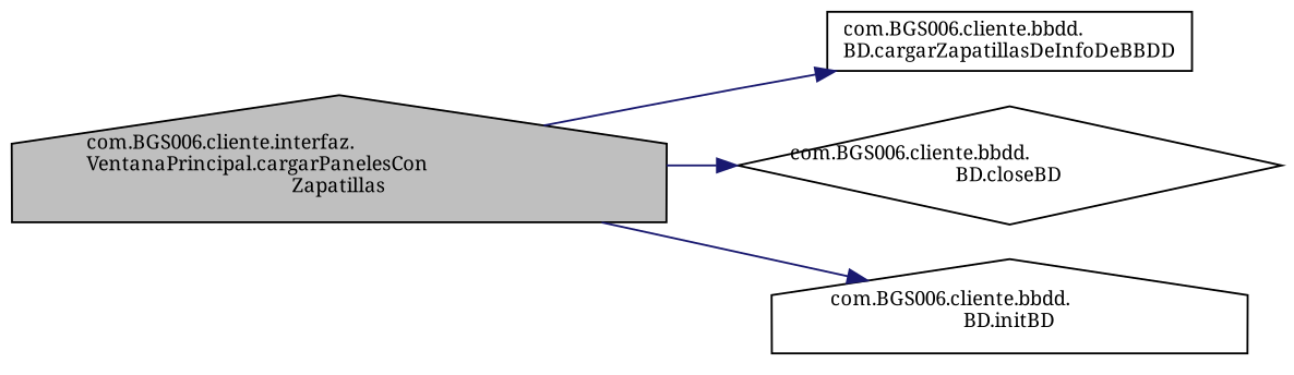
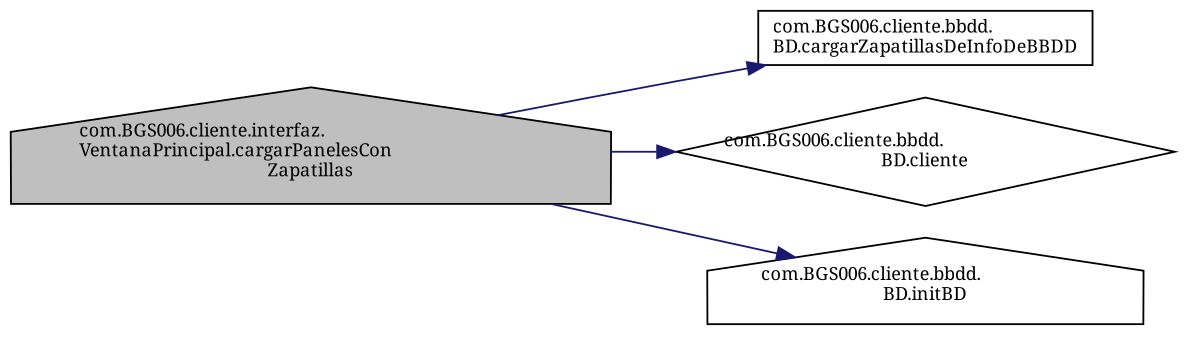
  digraph {
    rankdir=LR
    fontname="Noto Serif"
    node [color=black fillcolor=white fontname="Noto Serif" fontsize=10 shape=house style=filled]
    edge [color=midnightblue fontname="Noto Serif" fontsize=10 labelfontname=Helvetica labelfontsize=10 style=solid]
    n1 [fillcolor=grey75 fontcolor=black height=0.2 label="com.BGS006.cliente.interfaz.\lVentanaPrincipal.cargarPanelesCon\lZapatillas" width=0.4]
    n2 [height=0.2 label="com.BGS006.cliente.bbdd.\lBD.cargarZapatillasDeInfoDeBBDD" shape=box width=0.4]
-   n3 [height=0.2 label="com.BGS006.cliente.bbdd.\lBD.closeBD" shape=diamond width=0.4]
+   n3 [height=0.2 label="com.BGS006.cliente.bbdd.\lBD.cliente" shape=diamond width=0.4]
    n4 [height=0.2 label="com.BGS006.cliente.bbdd.\lBD.initBD" width=0.4]
    n1 -> n2
    n1 -> n3
    n1 -> n4
  }
